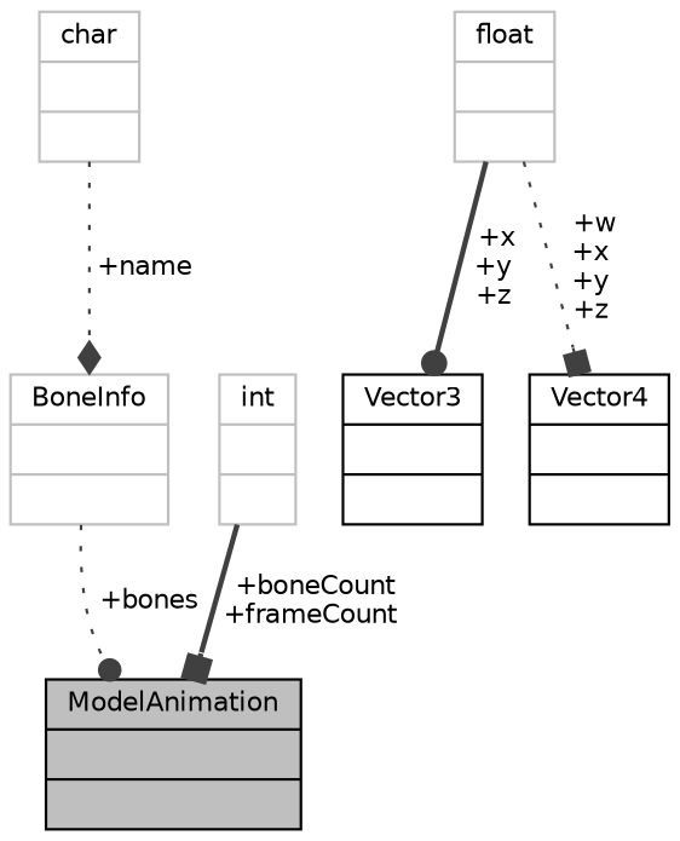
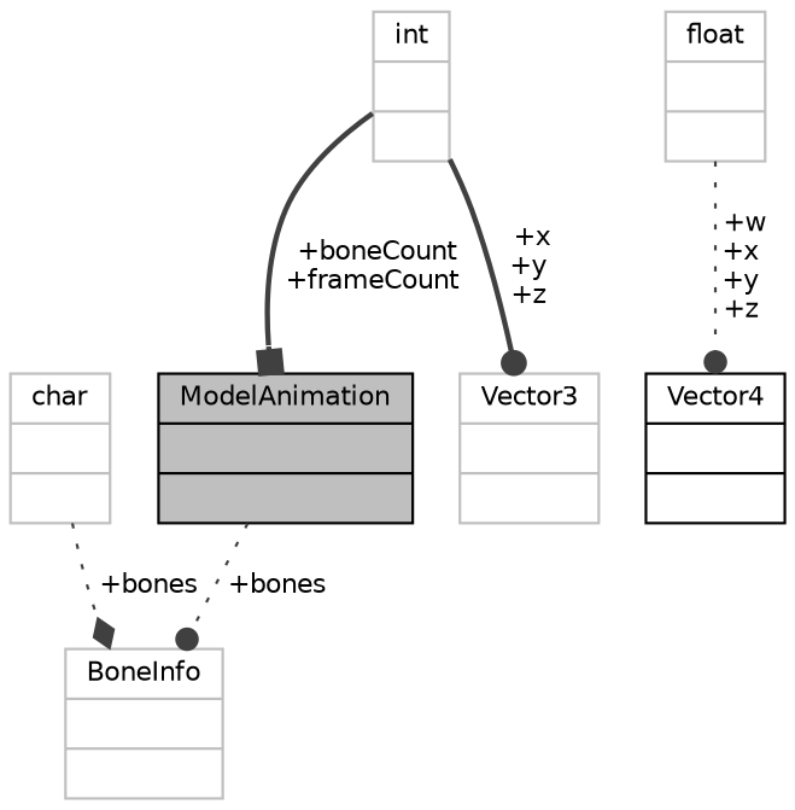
  digraph {
    node [color=grey75 fillcolor=white fontname=Helvetica fontsize=10 shape=record style=filled]
    edge [arrowhead=dot color=grey25 fontname=Helvetica fontsize=10 labelfontname=Helvetica labelfontsize=10 style=dotted]
    n1 [color=black fillcolor=grey75 fontcolor=black height=0.2 label="{ModelAnimation\n||}" width=0.4]
    n2 [height=0.2 label="{BoneInfo\n||}" width=0.4]
    n3 [height=0.2 label="{char\n||}" width=0.4]
    n4 [height=0.2 label="{int\n||}" width=0.4]
-   n5 [color=black height=0.2 label="{Vector3\n||}" width=0.4]
+   n5 [height=0.2 label="{Vector3\n||}" width=0.4]
    n6 [height=0.2 label="{float\n||}" width=0.4]
    n7 [color=black height=0.2 label="{Vector4\n||}" width=0.4]
-   n2 -> n1 [label=" +bones"]
-   n3 -> n2 [arrowhead=diamond label=" +name"]
+   n1 -> n2 [label=" +bones"]
+   n3 -> n2 [arrowhead=diamond label=" +bones"]
    n4 -> n1 [arrowhead=box label=" +boneCount\n+frameCount" style=bold]
-   n6 -> n5 [label=" +x\n+y\n+z" style=bold]
-   n6 -> n7 [arrowhead=box label=" +w\n+x\n+y\n+z"]
+   n4 -> n5 [label=" +x\n+y\n+z" style=bold]
+   n6 -> n7 [label=" +w\n+x\n+y\n+z"]
  }
